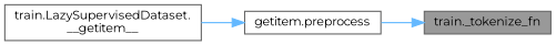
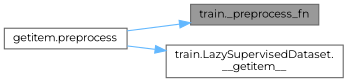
  digraph {
    fontname=Montserrat
    rankdir=RL
    node [color=grey40 fillcolor=white fontname=Montserrat fontsize=10 shape=box style=filled]
    edge [color=steelblue1 dir=back fontname=Montserrat fontsize=10 labelfontname=Helvetica labelfontsize=10 style=solid]
-   n1 [color=gray40 fillcolor=grey60 fontcolor=black height=0.2 label="train._tokenize_fn" width=0.4]
+   n1 [color=gray40 fillcolor=grey60 fontcolor=black height=0.2 label="train._preprocess_fn" width=0.4]
    n2 [height=0.2 label="getitem.preprocess" width=0.4]
    n3 [height=0.2 label="train.LazySupervisedDataset.\l__getitem__" width=0.4]
    n1 -> n2
-   n2 -> n3
+   n3 -> n2
  }
